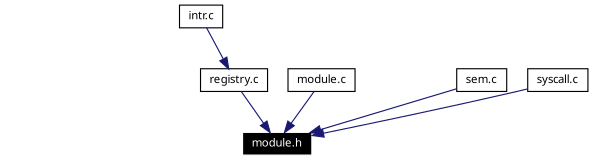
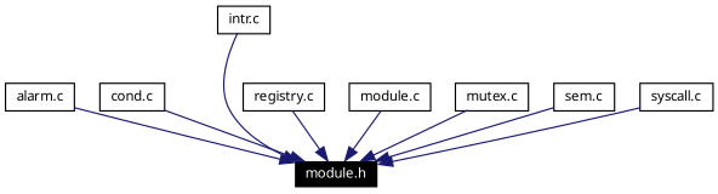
  digraph {
    fontname="Noto Sans"
    node [color=black fontname="Noto Sans" fontsize=10 shape=record]
    edge [color=midnightblue fontname="Noto Sans" fontsize=10 labelfontname=Helvetica labelfontsize=10 style=solid]
    n1 [color=white fillcolor=black fontcolor=white height=0.2 label="module.h" style=filled width=0.4]
+   n2 [height=0.2 label="alarm.c" width=0.4]
+   n3 [height=0.2 label="cond.c" width=0.4]
    n4 [height=0.2 label="intr.c" width=0.4]
    n5 [height=0.2 label="module.c" width=0.4]
+   n6 [height=0.2 label="mutex.c" width=0.4]
    n7 [height=0.2 label="registry.c" width=0.4]
    n8 [height=0.2 label="sem.c" width=0.4]
    n9 [height=0.2 label="syscall.c" width=0.4]
-   n4 -> n7
+   n2 -> n1
+   n3 -> n1
+   n4 -> n1
    n5 -> n1
+   n6 -> n1
    n7 -> n1
    n8 -> n1
    n9 -> n1
  }
